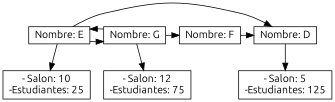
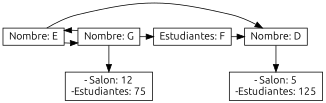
  digraph {
    fontname=Ubuntu
    node [fontname=Ubuntu group=1 shape=box]
    edge [fontname=Ubuntu]
-   n1 [height=.1 label="Nombre: F"]
+   n1 [height=.1 label="Estudiantes: F"]
    n2 [height=.1 label="Nombre: D"]
    n3 [height=.1 label="Nombre: E"]
    n4 [height=.1 label="Nombre: G"]
    n5 [height=.1 label="- Salon: 5\n-Estudiantes: 125" group=""]
-   n6 [height=.1 label="- Salon: 10\n-Estudiantes: 25" group=""]
    n7 [height=.1 label="- Salon: 12\n-Estudiantes: 75" group=""]
    subgraph sub_1 {
      rank=same
      n1
      n2
      n3
      n4
    }
    n1 -> n2
    n2 -> n5
    n3 -> n2
    n3 -> n4
-   n3 -> n6
    n4 -> n1
    n4 -> n3
    n4 -> n7
  }
